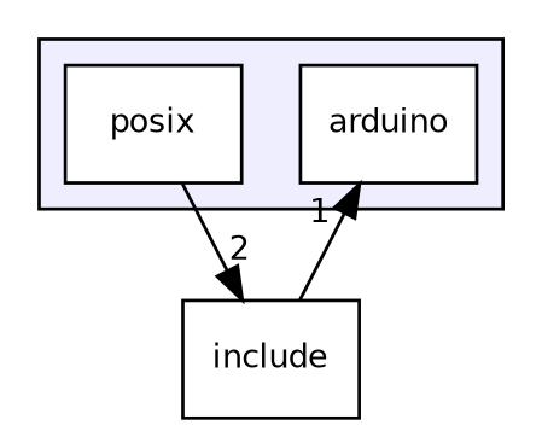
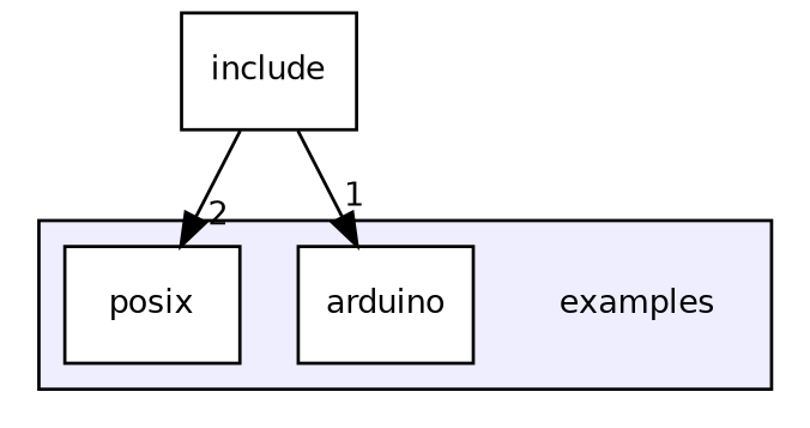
  digraph {
    compound=true
    node [fontname=Helvetica fontsize=10 shape=box]
    edge [labeldistance=1.5 labelfontname=Helvetica labelfontsize=10]
+   n1 [label=examples shape=plaintext]
    n2 [color=black fillcolor=white label=arduino style=filled]
    n3 [color=black fillcolor=white label=posix style=filled]
    n4 [label=include]
    subgraph cluster_1 {
      bgcolor="#eeeeff"
      pencolor=black
+     n1
      n2
      n3
    }
-   n3 -> n4 [headlabel=2]
+   n4 -> n3 [headlabel=2]
    n4 -> n2 [headlabel=1]
  }
